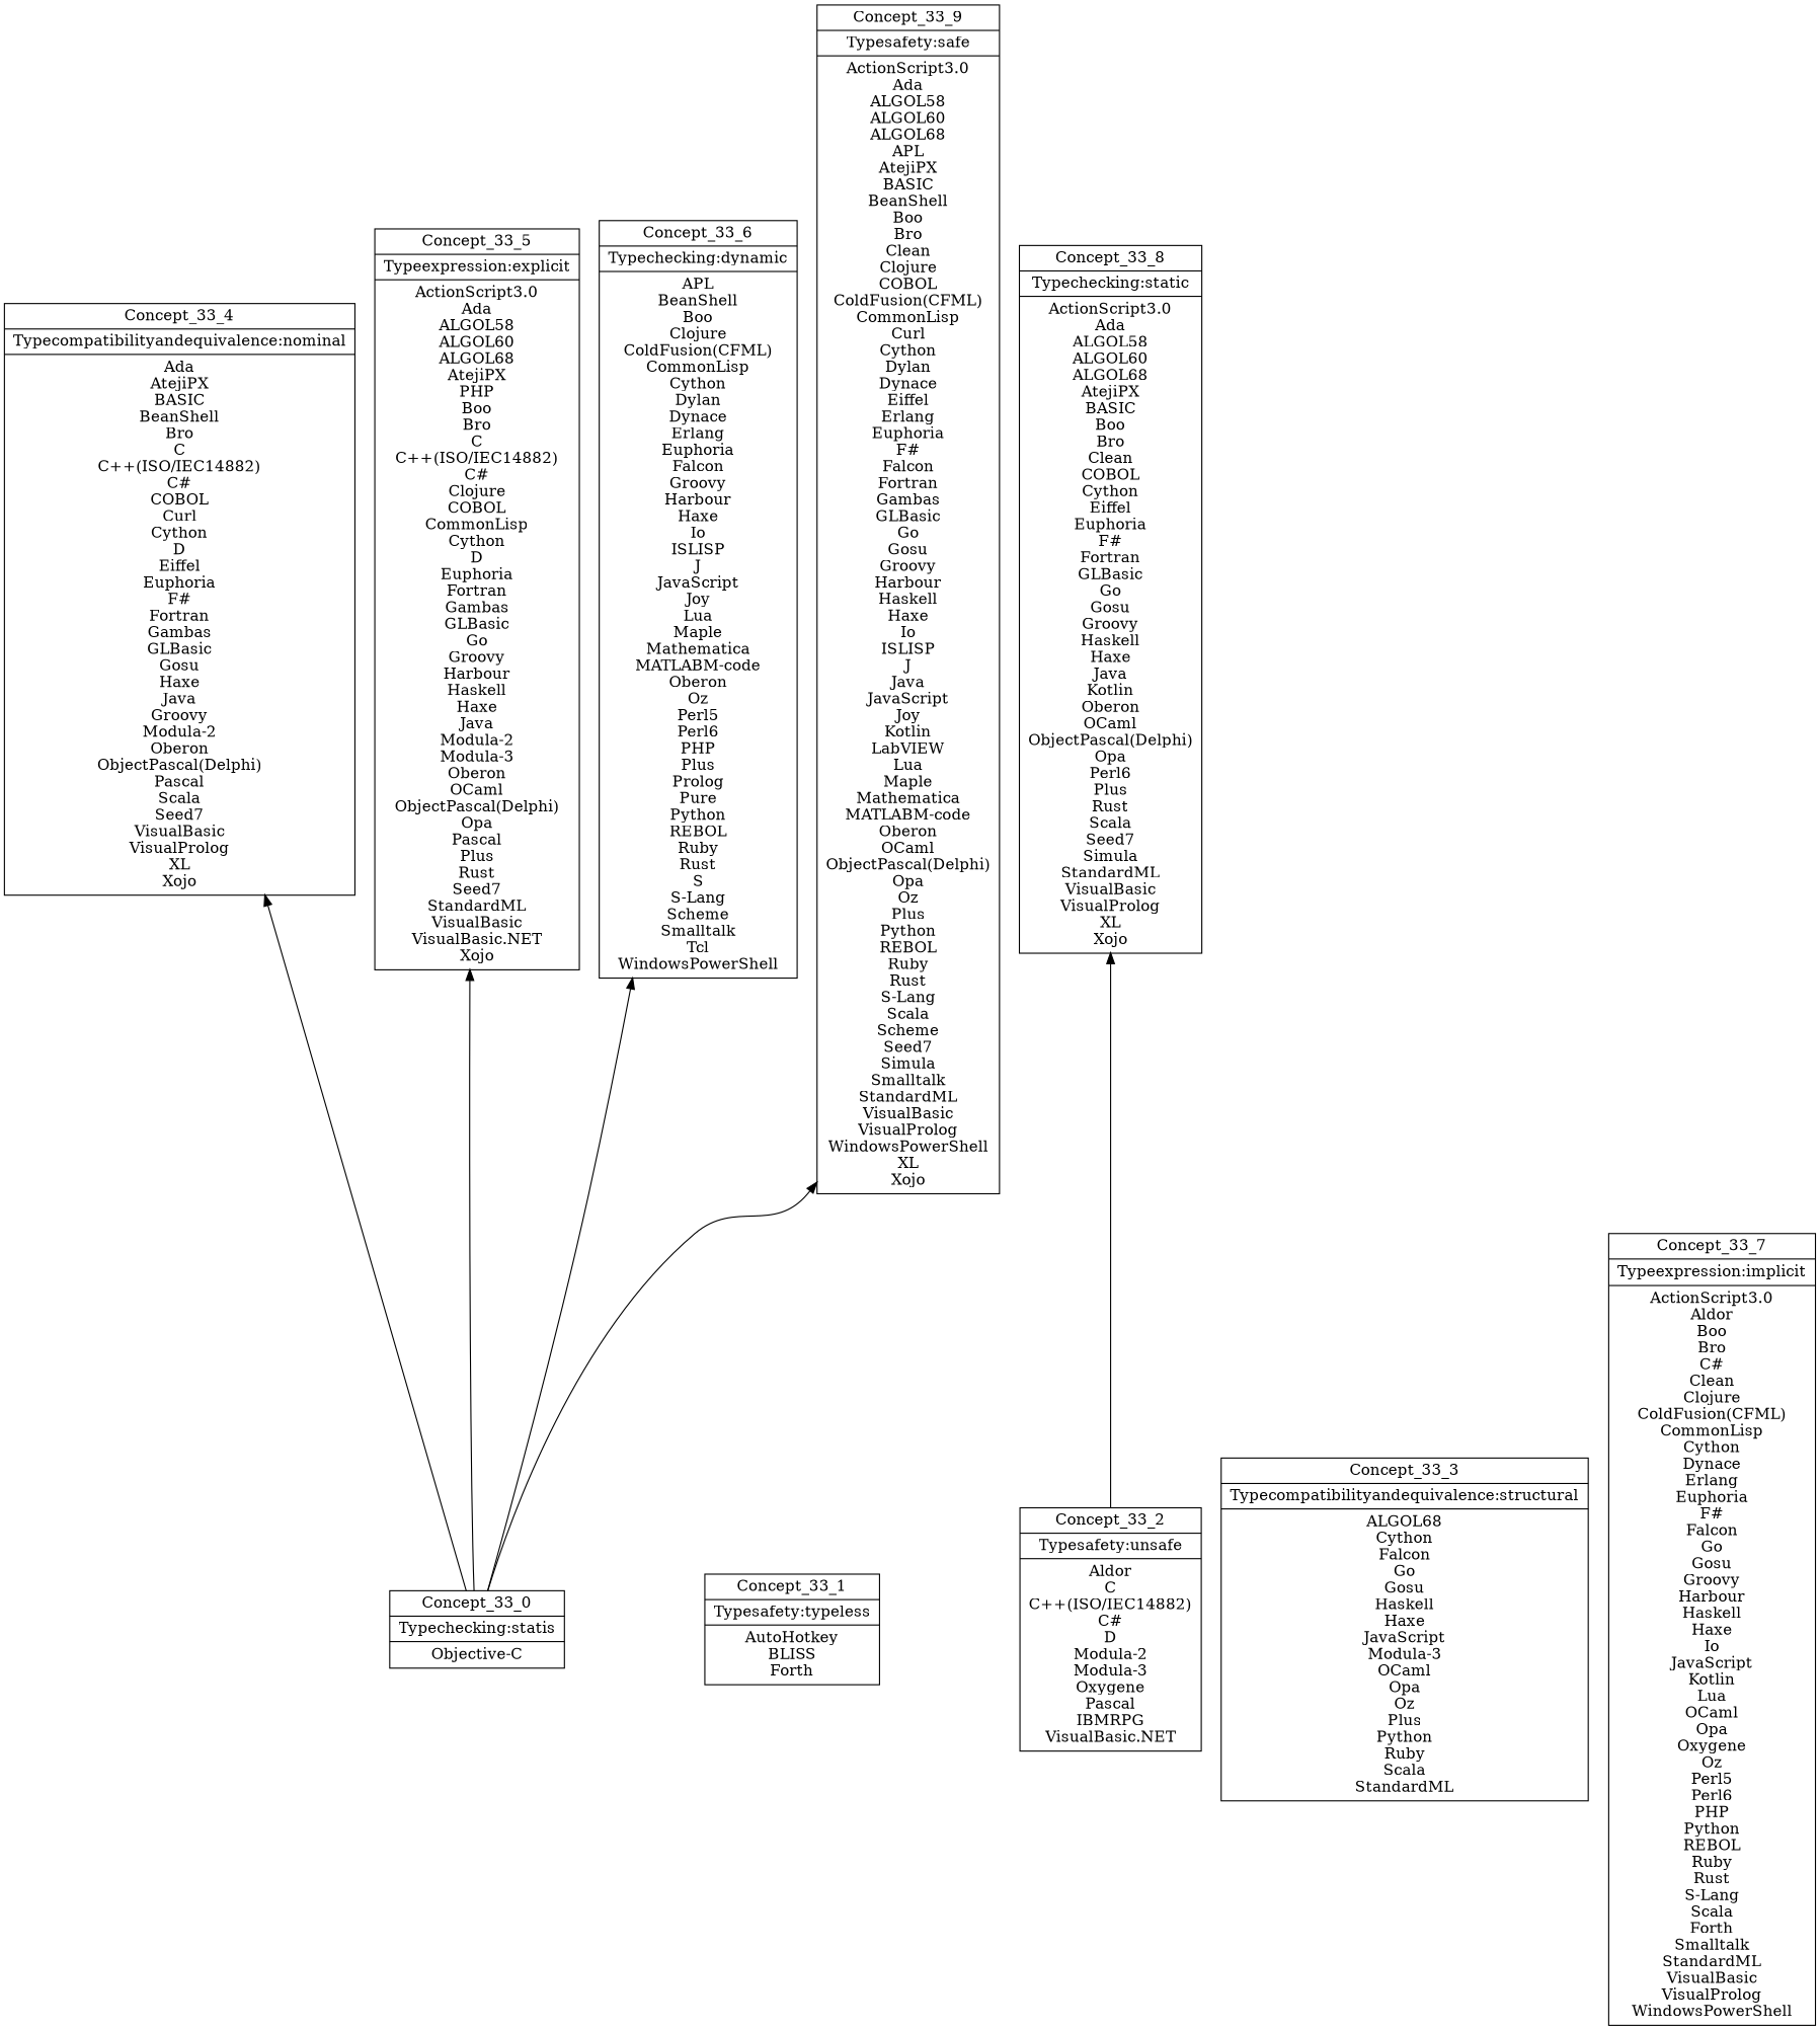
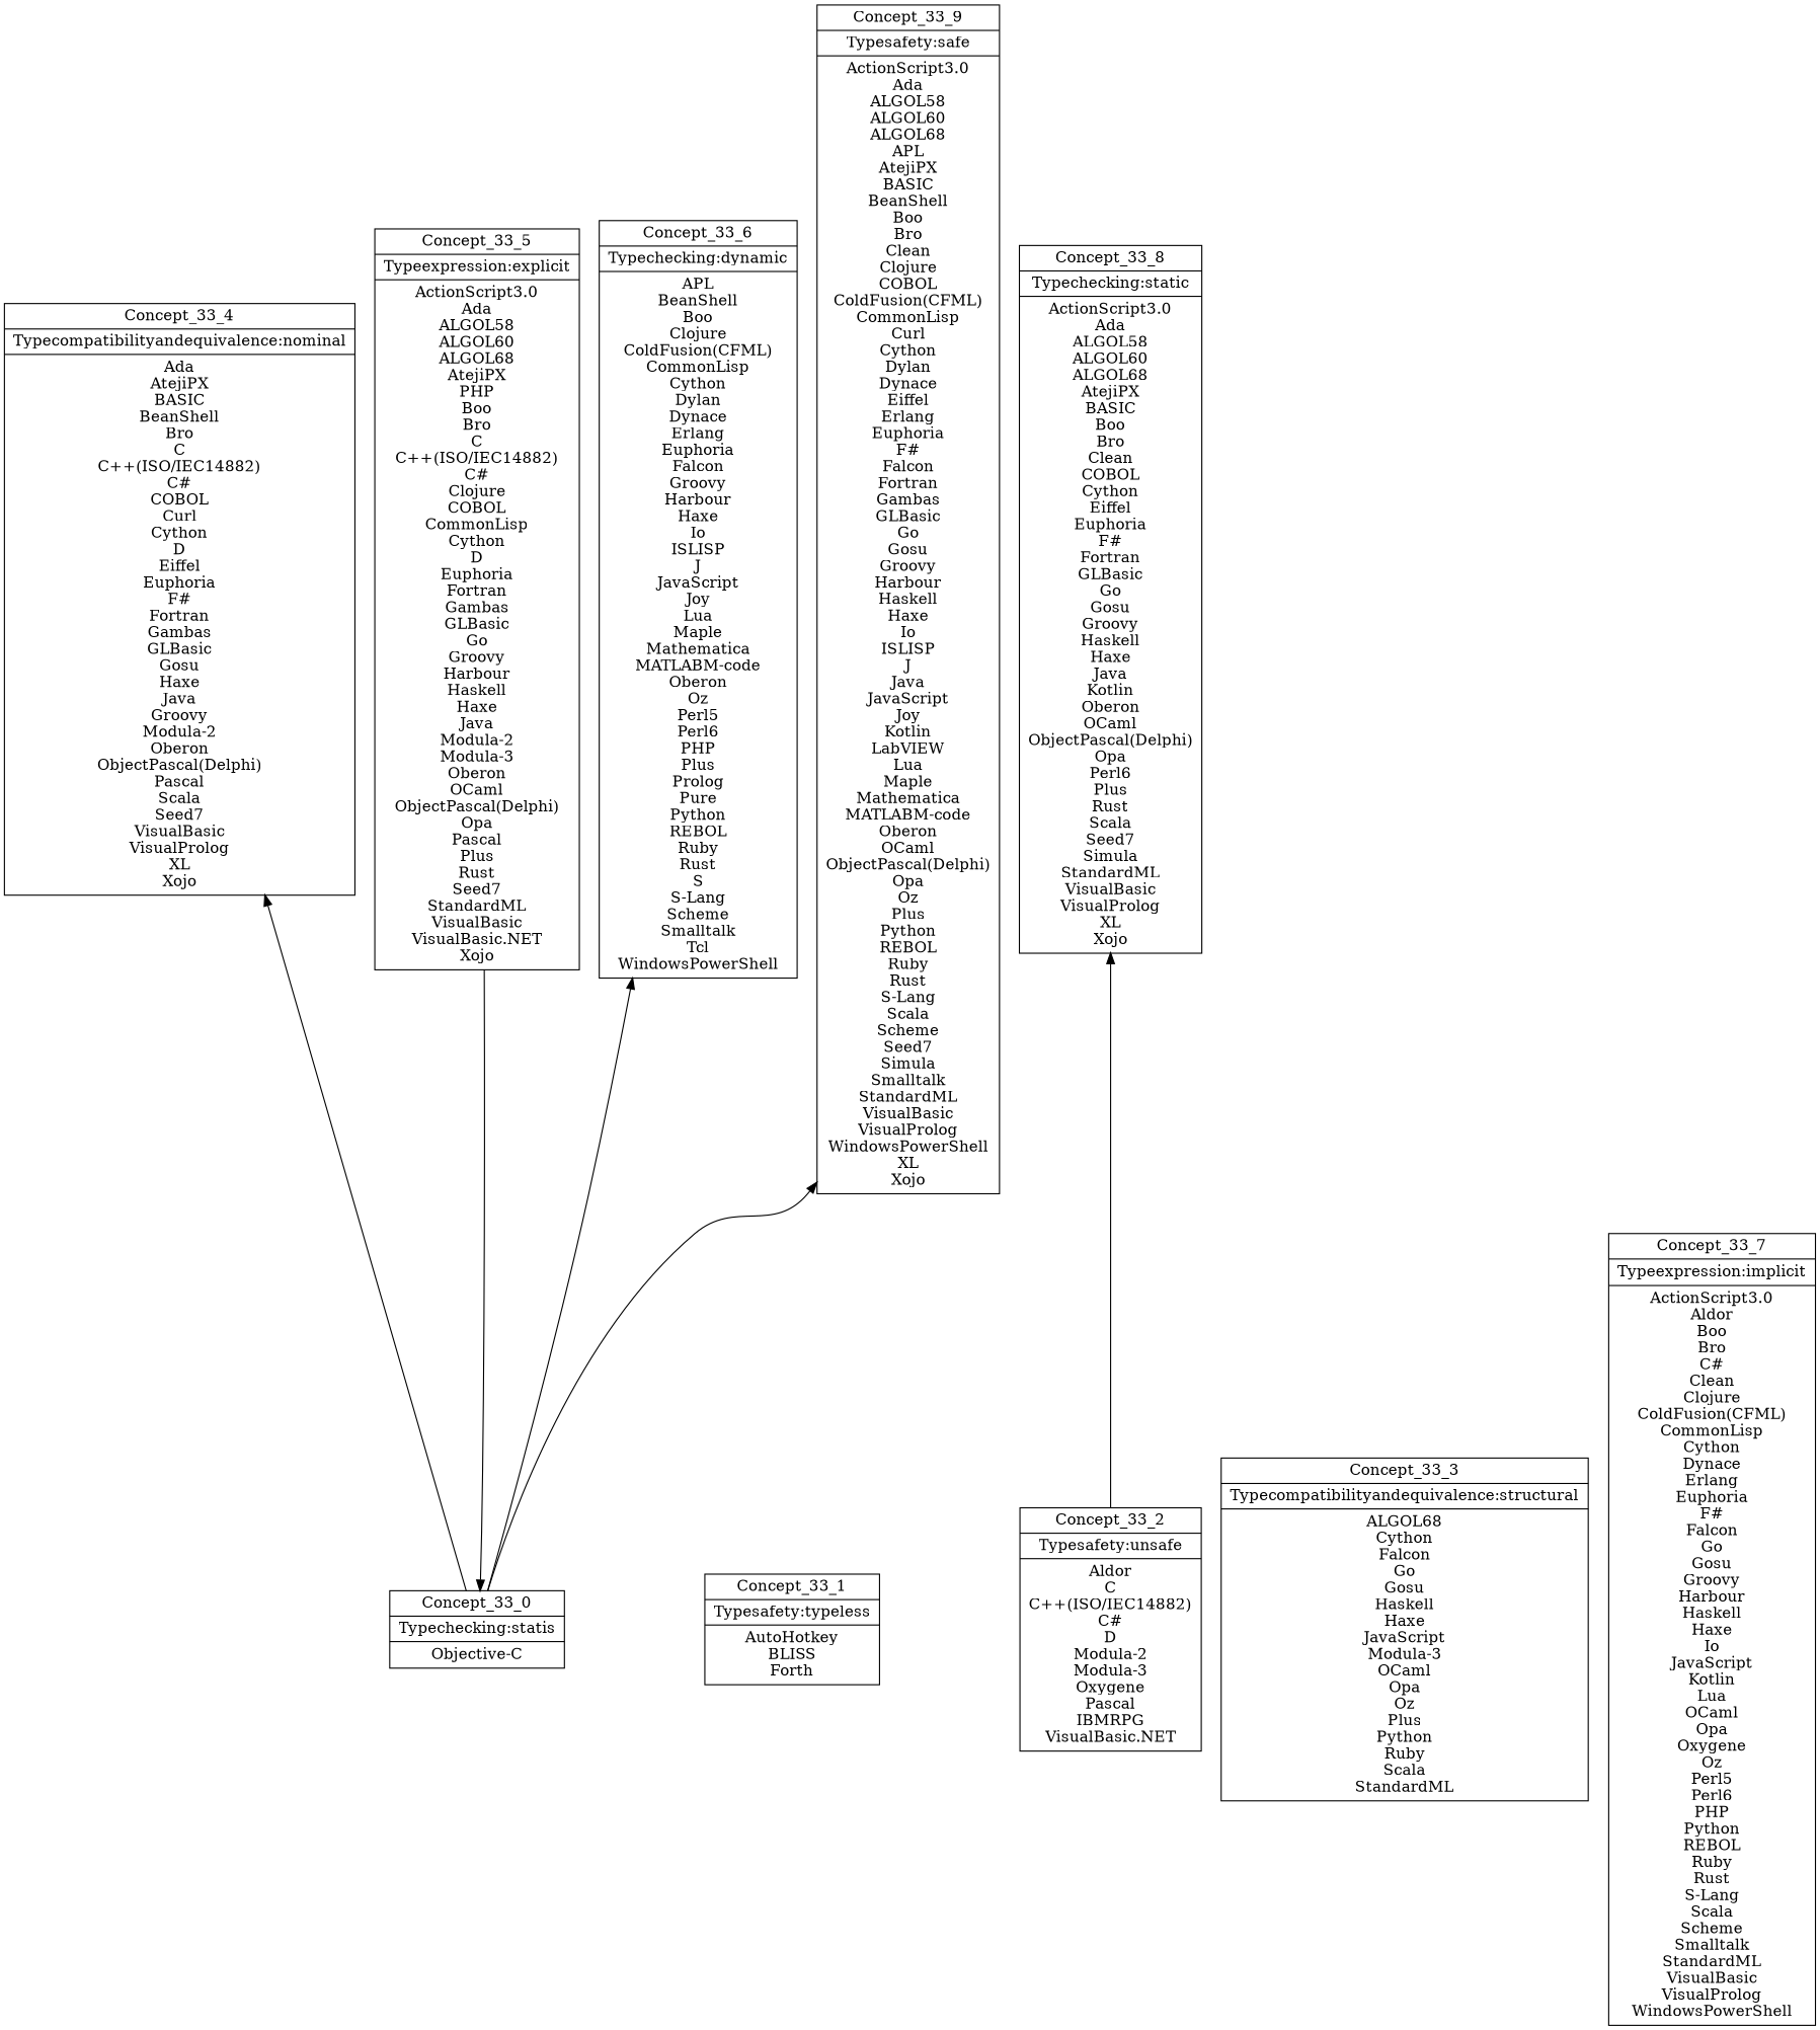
  digraph {
    rankdir=BT
    node [shape=record]
    n1 [label="{Concept_33_0|Typechecking:statis\n|Objective-C\n}"]
    n2 [label="{Concept_33_4|Typecompatibilityandequivalence:nominal\n|Ada\nAtejiPX\nBASIC\nBeanShell\nBro\nC\nC++(ISO/IEC14882)\nC#\nCOBOL\nCurl\nCython\nD\nEiffel\nEuphoria\nF#\nFortran\nGambas\nGLBasic\nGosu\nHaxe\nJava\nGroovy\nModula-2\nOberon\nObjectPascal(Delphi)\nPascal\nScala\nSeed7\nVisualBasic\nVisualProlog\nXL\nXojo\n}"]
    n3 [label="{Concept_33_5|Typeexpression:explicit\n|ActionScript3.0\nAda\nALGOL58\nALGOL60\nALGOL68\nAtejiPX\nPHP\nBoo\nBro\nC\nC++(ISO/IEC14882)\nC#\nClojure\nCOBOL\nCommonLisp\nCython\nD\nEuphoria\nFortran\nGambas\nGLBasic\nGo\nGroovy\nHarbour\nHaskell\nHaxe\nJava\nModula-2\nModula-3\nOberon\nOCaml\nObjectPascal(Delphi)\nOpa\nPascal\nPlus\nRust\nSeed7\nStandardML\nVisualBasic\nVisualBasic.NET\nXojo\n}"]
    n4 [label="{Concept_33_6|Typechecking:dynamic\n|APL\nBeanShell\nBoo\nClojure\nColdFusion(CFML)\nCommonLisp\nCython\nDylan\nDynace\nErlang\nEuphoria\nFalcon\nGroovy\nHarbour\nHaxe\nIo\nISLISP\nJ\nJavaScript\nJoy\nLua\nMaple\nMathematica\nMATLABM-code\nOberon\nOz\nPerl5\nPerl6\nPHP\nPlus\nProlog\nPure\nPython\nREBOL\nRuby\nRust\nS\nS-Lang\nScheme\nSmalltalk\nTcl\nWindowsPowerShell\n}"]
    n5 [label="{Concept_33_9|Typesafety:safe\n|ActionScript3.0\nAda\nALGOL58\nALGOL60\nALGOL68\nAPL\nAtejiPX\nBASIC\nBeanShell\nBoo\nBro\nClean\nClojure\nCOBOL\nColdFusion(CFML)\nCommonLisp\nCurl\nCython\nDylan\nDynace\nEiffel\nErlang\nEuphoria\nF#\nFalcon\nFortran\nGambas\nGLBasic\nGo\nGosu\nGroovy\nHarbour\nHaskell\nHaxe\nIo\nISLISP\nJ\nJava\nJavaScript\nJoy\nKotlin\nLabVIEW\nLua\nMaple\nMathematica\nMATLABM-code\nOberon\nOCaml\nObjectPascal(Delphi)\nOpa\nOz\nPlus\nPython\nREBOL\nRuby\nRust\nS-Lang\nScala\nScheme\nSeed7\nSimula\nSmalltalk\nStandardML\nVisualBasic\nVisualProlog\nWindowsPowerShell\nXL\nXojo\n}"]
    n6 [label="{Concept_33_1|Typesafety:typeless\n|AutoHotkey\nBLISS\nForth\n}"]
    n7 [label="{Concept_33_2|Typesafety:unsafe\n|Aldor\nC\nC++(ISO/IEC14882)\nC#\nD\nModula-2\nModula-3\nOxygene\nPascal\nIBMRPG\nVisualBasic.NET\n}"]
    n8 [label="{Concept_33_8|Typechecking:static\n|ActionScript3.0\nAda\nALGOL58\nALGOL60\nALGOL68\nAtejiPX\nBASIC\nBoo\nBro\nClean\nCOBOL\nCython\nEiffel\nEuphoria\nF#\nFortran\nGLBasic\nGo\nGosu\nGroovy\nHaskell\nHaxe\nJava\nKotlin\nOberon\nOCaml\nObjectPascal(Delphi)\nOpa\nPerl6\nPlus\nRust\nScala\nSeed7\nSimula\nStandardML\nVisualBasic\nVisualProlog\nXL\nXojo\n}"]
    n9 [label="{Concept_33_3|Typecompatibilityandequivalence:structural\n|ALGOL68\nCython\nFalcon\nGo\nGosu\nHaskell\nHaxe\nJavaScript\nModula-3\nOCaml\nOpa\nOz\nPlus\nPython\nRuby\nScala\nStandardML\n}"]
-   n10 [label="{Concept_33_7|Typeexpression:implicit\n|ActionScript3.0\nAldor\nBoo\nBro\nC#\nClean\nClojure\nColdFusion(CFML)\nCommonLisp\nCython\nDynace\nErlang\nEuphoria\nF#\nFalcon\nGo\nGosu\nGroovy\nHarbour\nHaskell\nHaxe\nIo\nJavaScript\nKotlin\nLua\nOCaml\nOpa\nOxygene\nOz\nPerl5\nPerl6\nPHP\nPython\nREBOL\nRuby\nRust\nS-Lang\nScala\nForth\nSmalltalk\nStandardML\nVisualBasic\nVisualProlog\nWindowsPowerShell\n}"]
+   n10 [label="{Concept_33_7|Typeexpression:implicit\n|ActionScript3.0\nAldor\nBoo\nBro\nC#\nClean\nClojure\nColdFusion(CFML)\nCommonLisp\nCython\nDynace\nErlang\nEuphoria\nF#\nFalcon\nGo\nGosu\nGroovy\nHarbour\nHaskell\nHaxe\nIo\nJavaScript\nKotlin\nLua\nOCaml\nOpa\nOxygene\nOz\nPerl5\nPerl6\nPHP\nPython\nREBOL\nRuby\nRust\nS-Lang\nScala\nScheme\nSmalltalk\nStandardML\nVisualBasic\nVisualProlog\nWindowsPowerShell\n}"]
    subgraph sub_1 {
      label=33
      n1
      n2
      n3
      n4
      n5
      n6
      n7
      n8
      n9
      n10
    }
    n1 -> n2
-   n1 -> n3
+   n3 -> n1
    n1 -> n4
    n1 -> n5
    n7 -> n8
  }
